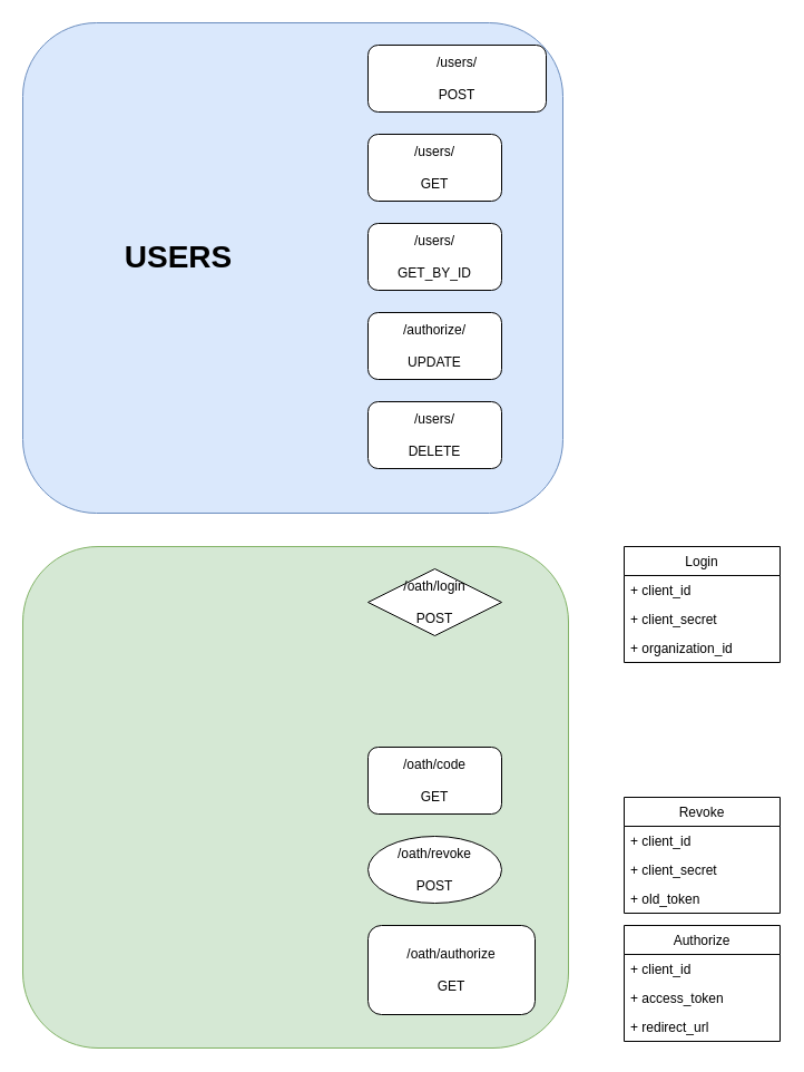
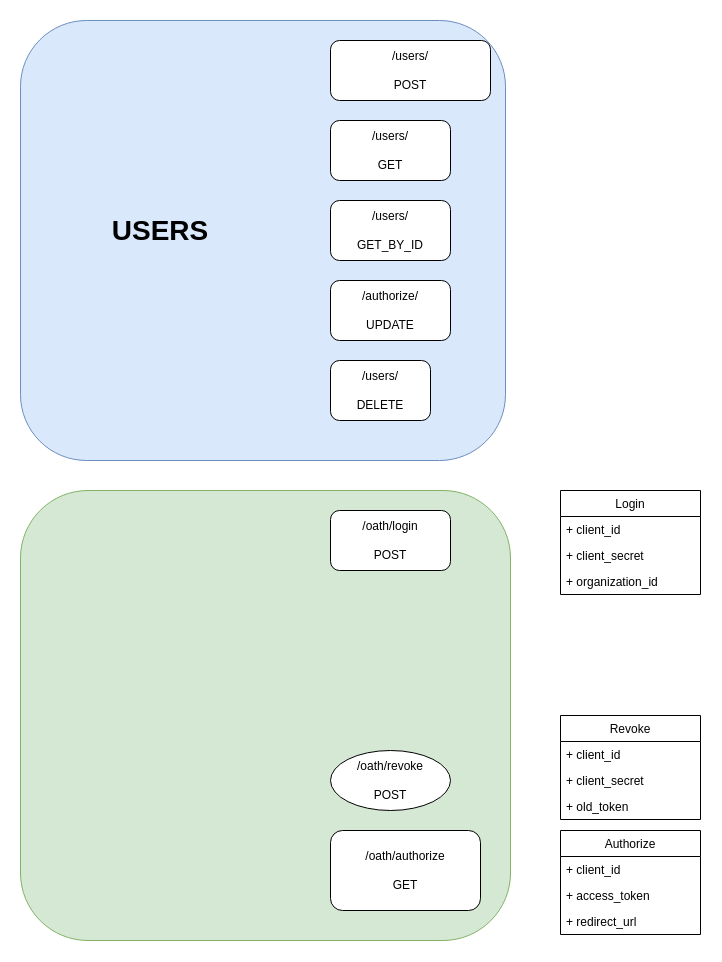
  <mxCell id="0" />
  <mxCell id="1" parent="0" />
  <mxCell id="2" value="" style="rounded=1;whiteSpace=wrap;html=1;fillColor=#d5e8d4;strokeColor=#82b366;" vertex="1" parent="1"><mxGeometry x="20" y="490" width="490" height="450" as="geometry" /></mxCell>
  <mxCell id="3" value="" style="rounded=1;whiteSpace=wrap;html=1;fillColor=#dae8fc;strokeColor=#6c8ebf;" vertex="1" parent="1"><mxGeometry x="20" y="20" width="485" height="440" as="geometry" /></mxCell>
  <mxCell id="4" value="/users/&lt;br&gt;&lt;br&gt;POST" style="rounded=1;whiteSpace=wrap;html=1;" vertex="1" parent="1"><mxGeometry x="330" y="40" width="160" height="60" as="geometry" /></mxCell>
  <mxCell id="5" value="/users/&lt;br&gt;&lt;br&gt;GET" style="rounded=1;whiteSpace=wrap;html=1;" vertex="1" parent="1"><mxGeometry x="330" y="120" width="120" height="60" as="geometry" /></mxCell>
  <mxCell id="6" value="/users/&lt;br&gt;&lt;br&gt;GET_BY_ID" style="rounded=1;whiteSpace=wrap;html=1;" vertex="1" parent="1"><mxGeometry x="330" y="200" width="120" height="60" as="geometry" /></mxCell>
  <mxCell id="7" value="/authorize/&lt;br&gt;&lt;br&gt;UPDATE" style="rounded=1;whiteSpace=wrap;html=1;" vertex="1" parent="1"><mxGeometry x="330" y="280" width="120" height="60" as="geometry" /></mxCell>
- <mxCell id="8" value="/users/&lt;br&gt;&lt;br&gt;DELETE" style="rounded=1;whiteSpace=wrap;html=1;" vertex="1" parent="1"><mxGeometry x="330" y="360" width="120" height="60" as="geometry" /></mxCell>
- <mxCell id="9" value="/oath/login&lt;br&gt;&lt;br&gt;POST" style="rhombus;whiteSpace=wrap;html=1;" vertex="1" parent="1"><mxGeometry x="330" y="510" width="120" height="60" as="geometry" /></mxCell>
+ <mxCell id="8" value="/users/&lt;br&gt;&lt;br&gt;DELETE" style="rounded=1;whiteSpace=wrap;html=1;" vertex="1" parent="1"><mxGeometry x="330" y="360" width="100" height="60" as="geometry" /></mxCell>
+ <mxCell id="9" value="/oath/login&lt;br&gt;&lt;br&gt;POST" style="rounded=1;whiteSpace=wrap;html=1;" vertex="1" parent="1"><mxGeometry x="330" y="510" width="120" height="60" as="geometry" /></mxCell>
  <mxCell id="10" value="&lt;font style=&quot;font-size: 28px&quot;&gt;&lt;b&gt;USERS&lt;/b&gt;&lt;/font&gt;" style="text;html=1;strokeColor=none;fillColor=none;align=center;verticalAlign=middle;whiteSpace=wrap;rounded=0;" vertex="1" parent="1"><mxGeometry x="140" y="220" width="40" height="20" as="geometry" /></mxCell>
- <mxCell id="11" value="/oath/code&lt;br&gt;&lt;br&gt;GET" style="rounded=1;whiteSpace=wrap;html=1;" vertex="1" parent="1"><mxGeometry x="330" y="670" width="120" height="60" as="geometry" /></mxCell>
  <mxCell id="12" value="/oath/revoke&lt;br&gt;&lt;br&gt;POST" style="ellipse;whiteSpace=wrap;html=1;" vertex="1" parent="1"><mxGeometry x="330" y="750" width="120" height="60" as="geometry" /></mxCell>
  <mxCell id="13" value="/oath/authorize&lt;br&gt;&lt;br&gt;GET" style="rounded=1;whiteSpace=wrap;html=1;" vertex="1" parent="1"><mxGeometry x="330" y="830" width="150" height="80" as="geometry" /></mxCell>
  <mxCell id="14" value="Login" style="swimlane;fontStyle=0;childLayout=stackLayout;horizontal=1;startSize=26;fillColor=none;horizontalStack=0;resizeParent=1;resizeParentMax=0;resizeLast=0;collapsible=1;marginBottom=0;" vertex="1" parent="1"><mxGeometry x="560" y="490" width="140" height="104" as="geometry" /></mxCell>
  <mxCell id="15" value="+ client_id" style="text;strokeColor=none;fillColor=none;align=left;verticalAlign=top;spacingLeft=4;spacingRight=4;overflow=hidden;rotatable=0;points=[[0,0.5],[1,0.5]];portConstraint=eastwest;" vertex="1" parent="14"><mxGeometry y="26" width="140" height="26" as="geometry" /></mxCell>
  <mxCell id="16" value="+ client_secret" style="text;strokeColor=none;fillColor=none;align=left;verticalAlign=top;spacingLeft=4;spacingRight=4;overflow=hidden;rotatable=0;points=[[0,0.5],[1,0.5]];portConstraint=eastwest;" vertex="1" parent="14"><mxGeometry y="52" width="140" height="26" as="geometry" /></mxCell>
  <mxCell id="17" value="+ organization_id" style="text;strokeColor=none;fillColor=none;align=left;verticalAlign=top;spacingLeft=4;spacingRight=4;overflow=hidden;rotatable=0;points=[[0,0.5],[1,0.5]];portConstraint=eastwest;" vertex="1" parent="14"><mxGeometry y="78" width="140" height="26" as="geometry" /></mxCell>
  <mxCell id="18" value="Authorize" style="swimlane;fontStyle=0;childLayout=stackLayout;horizontal=1;startSize=26;fillColor=none;horizontalStack=0;resizeParent=1;resizeParentMax=0;resizeLast=0;collapsible=1;marginBottom=0;" vertex="1" parent="1"><mxGeometry x="560" y="830" width="140" height="104" as="geometry" /></mxCell>
  <mxCell id="19" value="+ client_id" style="text;strokeColor=none;fillColor=none;align=left;verticalAlign=top;spacingLeft=4;spacingRight=4;overflow=hidden;rotatable=0;points=[[0,0.5],[1,0.5]];portConstraint=eastwest;" vertex="1" parent="18"><mxGeometry y="26" width="140" height="26" as="geometry" /></mxCell>
  <mxCell id="20" value="+ access_token" style="text;strokeColor=none;fillColor=none;align=left;verticalAlign=top;spacingLeft=4;spacingRight=4;overflow=hidden;rotatable=0;points=[[0,0.5],[1,0.5]];portConstraint=eastwest;" vertex="1" parent="18"><mxGeometry y="52" width="140" height="26" as="geometry" /></mxCell>
  <mxCell id="21" value="+ redirect_url" style="text;strokeColor=none;fillColor=none;align=left;verticalAlign=top;spacingLeft=4;spacingRight=4;overflow=hidden;rotatable=0;points=[[0,0.5],[1,0.5]];portConstraint=eastwest;" vertex="1" parent="18"><mxGeometry y="78" width="140" height="26" as="geometry" /></mxCell>
  <mxCell id="22" value="Revoke" style="swimlane;fontStyle=0;childLayout=stackLayout;horizontal=1;startSize=26;fillColor=none;horizontalStack=0;resizeParent=1;resizeParentMax=0;resizeLast=0;collapsible=1;marginBottom=0;" vertex="1" parent="1"><mxGeometry x="560" y="715" width="140" height="104" as="geometry" /></mxCell>
  <mxCell id="23" value="+ client_id" style="text;strokeColor=none;fillColor=none;align=left;verticalAlign=top;spacingLeft=4;spacingRight=4;overflow=hidden;rotatable=0;points=[[0,0.5],[1,0.5]];portConstraint=eastwest;" vertex="1" parent="22"><mxGeometry y="26" width="140" height="26" as="geometry" /></mxCell>
  <mxCell id="24" value="+ client_secret" style="text;strokeColor=none;fillColor=none;align=left;verticalAlign=top;spacingLeft=4;spacingRight=4;overflow=hidden;rotatable=0;points=[[0,0.5],[1,0.5]];portConstraint=eastwest;" vertex="1" parent="22"><mxGeometry y="52" width="140" height="26" as="geometry" /></mxCell>
  <mxCell id="25" value="+ old_token" style="text;strokeColor=none;fillColor=none;align=left;verticalAlign=top;spacingLeft=4;spacingRight=4;overflow=hidden;rotatable=0;points=[[0,0.5],[1,0.5]];portConstraint=eastwest;" vertex="1" parent="22"><mxGeometry y="78" width="140" height="26" as="geometry" /></mxCell>
